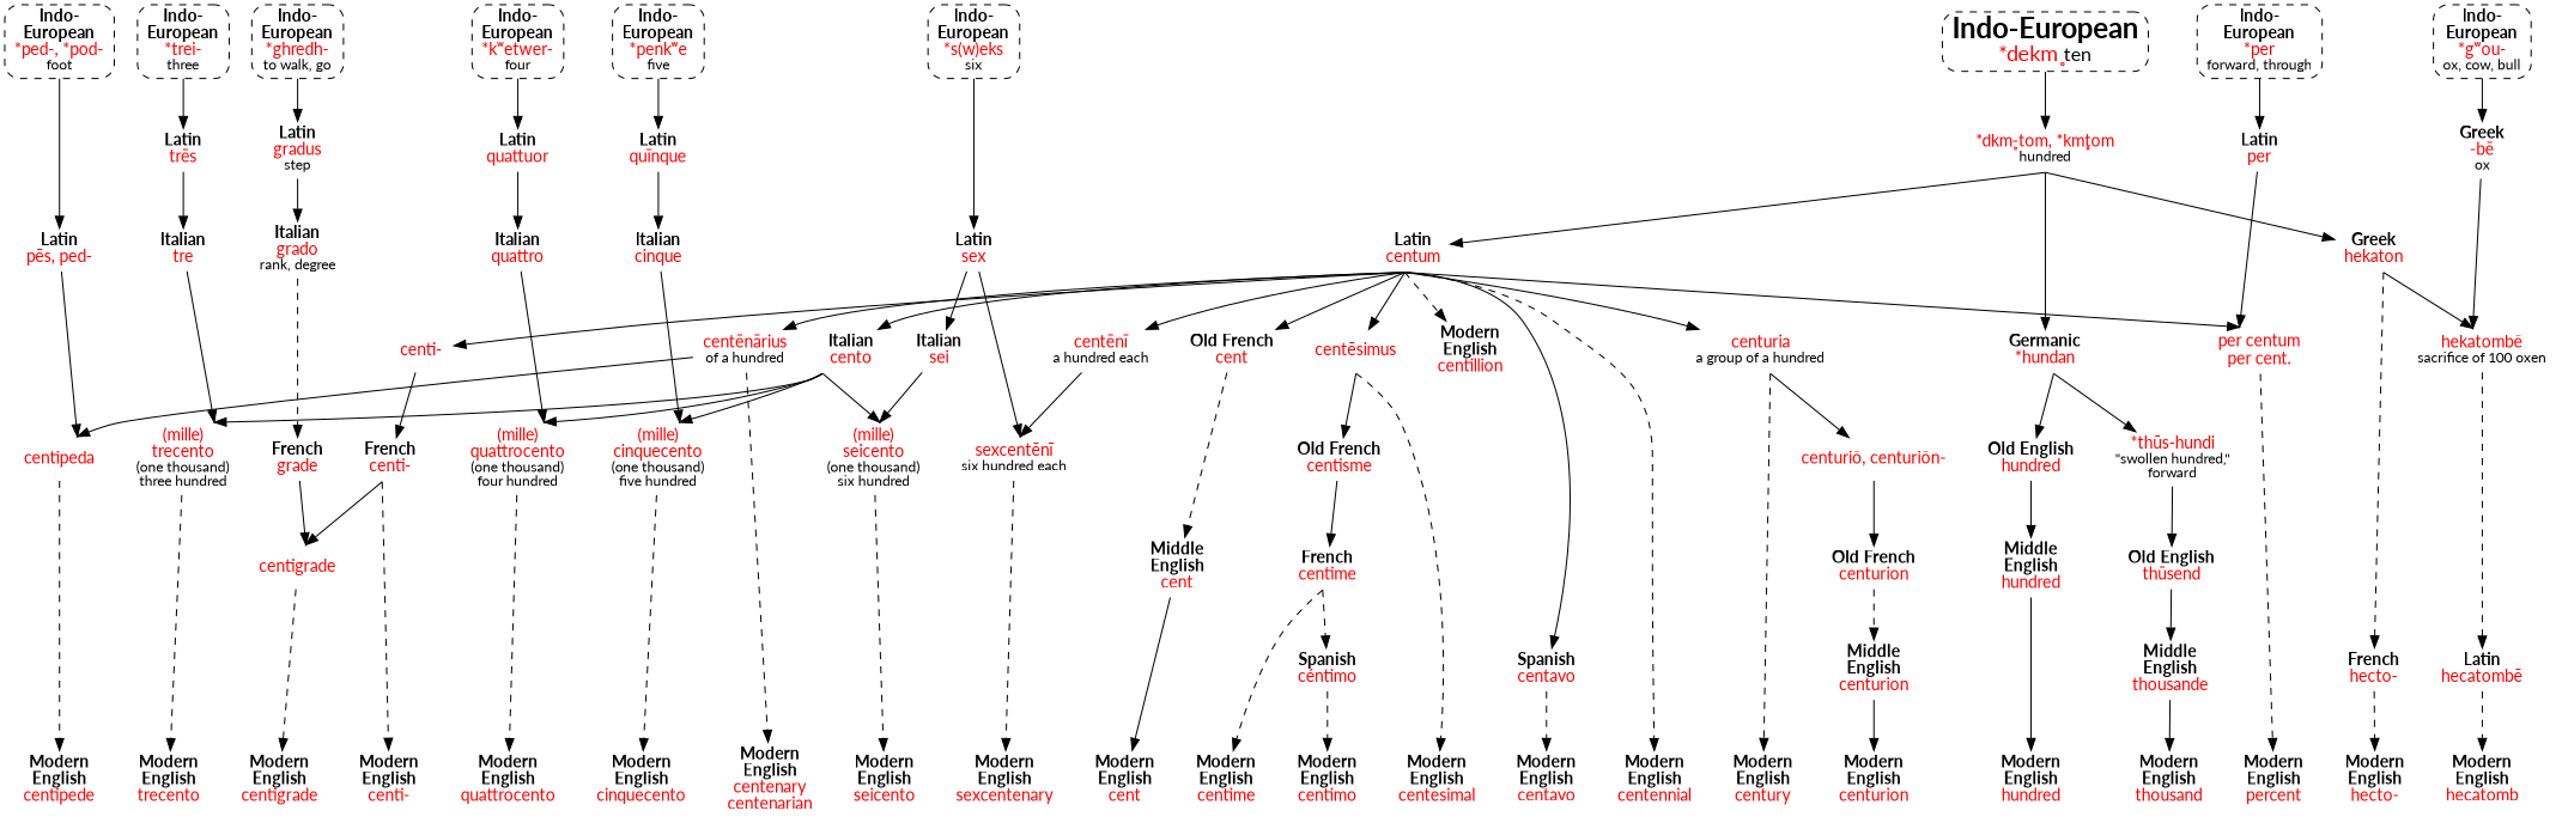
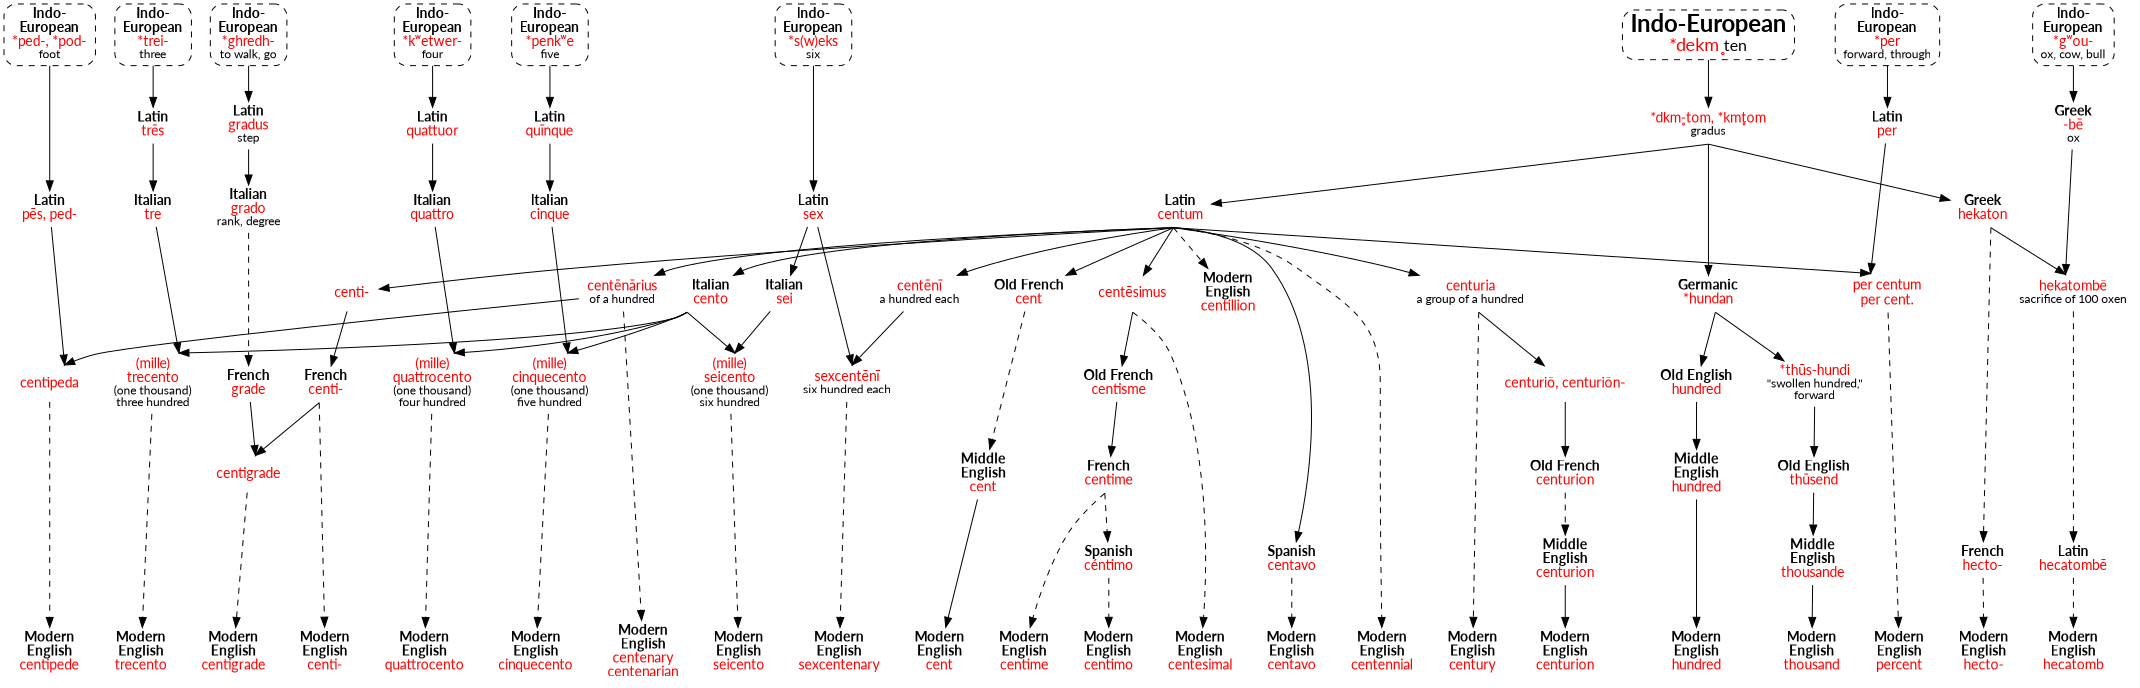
  strict digraph {
    fontname=Lato
    node [fontname=Lato shape=none]
    edge [fontname=Lato]
    n1 [label=<<b>Modern<br/>English</b><br/><font color="red">hundred</font>>]
    n2 [label=<<b>Modern<br/>English</b><br/><font color="red">thousand</font>>]
    n3 [label=<<b>Modern<br/>English</b><br/><font color="red">cent</font>>]
    n4 [label=<<b>Modern<br/>English</b><br/><font color="red">centi-</font>>]
    n5 [label=<<b>Modern<br/>English</b><br/><font color="red">century</font>>]
    n6 [label=<<b>Modern<br/>English</b><br/><font color="red">centurion</font>>]
    n7 [label=<<b>Modern<br/>English</b><br/><font color="red">centenary<br/>centenarian</font>>]
    n8 [label=<<b>Modern<br/>English</b><br/><font color="red">centennial</font>>]
    n9 [label=<<b>Modern<br/>English</b><br/><font color="red">centesimal</font>>]
    n10 [label=<<b>Modern<br/>English</b><br/><font color="red">centavo</font>>]
    n11 [label=<<b>Modern<br/>English</b><br/><font color="red">centime</font>>]
    n12 [label=<<b>Modern<br/>English</b><br/><font color="red">centimo</font>>]
    n13 [label=<<b>Modern<br/>English</b><br/><font color="red">centipede</font>>]
    n14 [label=<<b>Modern<br/>English</b><br/><font color="red">centigrade</font>>]
    n15 [label=<<b>Modern<br/>English</b><br/><font color="red">percent</font>>]
    n16 [label=<<b>Modern<br/>English</b><br/><font color="red">trecento</font>>]
    n17 [label=<<b>Modern<br/>English</b><br/><font color="red">quattrocento</font>>]
    n18 [label=<<b>Modern<br/>English</b><br/><font color="red">cinquecento</font>>]
    n19 [label=<<b>Modern<br/>English</b><br/><font color="red">seicento</font>>]
    n20 [label=<<b>Modern<br/>English</b><br/><font color="red">sexcentenary</font>>]
    n21 [label=<<b>Modern<br/>English</b><br/><font color="red">hecto-</font>>]
    n22 [label=<<b>Modern<br/>English</b><br/><font color="red">hecatomb</font>>]
    n23 [label=<<b>Indo-<br/>European</b><br/><font color="red">*ped-, *pod-</font><br/><font point-size="12">foot</font>> shape=box style="dashed,rounded"]
    n24 [label=<<b>Indo-<br/>European</b><br/><font color="red">*ghredh-</font><br/><font point-size="12">to walk, go</font>> shape=box style="dashed,rounded"]
    n25 [label=<<b>Indo-<br/>European</b><br/><font color="red">*per</font><br/><font point-size="12">forward, through</font>> shape=box style="dashed,rounded"]
    n26 [label=<<b>Indo-<br/>European</b><br/><font color="red">*trei-</font><br/><font point-size="12">three</font>> shape=box style="dashed,rounded"]
    n27 [label=<<b>Indo-<br/>European</b><br/><font color="red">*kʷetwer-</font><br/><font point-size="12">four</font>> shape=box style="dashed,rounded"]
    n28 [label=<<b>Indo-<br/>European</b><br/><font color="red">*penkʷe</font><br/><font point-size="12">five</font>> shape=box style="dashed,rounded"]
    n29 [label=<<b>Indo-<br/>European</b><br/><font color="red">*s(w)eks</font><br/><font point-size="12">six</font>> shape=box style="dashed,rounded"]
    n30 [label=<<b>Indo-<br/>European</b><br/><font color="red">*gʷou-</font><br/><font point-size="12">ox, cow, bull</font>> shape=box style="dashed,rounded"]
    n31 [label=<<b>Latin</b><br/><font color="red">pēs, ped-</font>>]
    n32 [label=<<b>Latin</b><br/><font color="red">gradus</font><br/><font point-size="12">step</font>>]
    n33 [label=<<b>Latin</b><br/><font color="red">per</font>>]
    n34 [label=<<b>Latin</b><br/><font color="red">trēs</font>>]
    n35 [label=<<b>Latin</b><br/><font color="red">quattuor</font>>]
    n36 [label=<<b>Latin</b><br/><font color="red">quīnque</font>>]
    n37 [label=<<b>Latin</b><br/><font color="red">sex</font>>]
    n38 [label=<<b>Greek</b><br/><font color="red">-bē</font><br/><font point-size="12">ox</font>>]
    n39 [label=<<font point-size="24"><b>Indo-European</b></font><br/><font point-size="18" color="red">*dekm̥ </font><font point-size="16">ten</font>> shape=box style="dashed,rounded"]
-   n40 [label=<<font color="red">*dkm̥-tom, *km̥tom</font><br/><font point-size="12">hundred</font>>]
+   n40 [label=<<font color="red">*dkm̥-tom, *km̥tom</font><br/><font point-size="12">gradus</font>>]
    n41 [label=<<b>Germanic</b><br/><font color="red">*hundan</font>>]
    n42 [label=<<b>Latin</b><br/><font color="red">centum</font>>]
    n43 [label=<<b>Greek</b><br/><font color="red">hekaton</font>>]
    n44 [label=<<b>Old English</b><br/><font color="red">hundred</font>>]
    n45 [label=<<font color="red">*thūs-hundi</font><br/><font point-size="12">"swollen hundred,"<br/>forward</font>>]
    n46 [label=<<b>Old French</b><br/><font color="red">cent</font>>]
    n47 [label=<<font color="red">centi-</font>>]
    n48 [label=<<font color="red">centuria</font><br/><font point-size="12">a group of a hundred</font>>]
    n49 [label=<<font color="red">centēnārius</font><br/><font point-size="12">of a hundred</font>>]
    n50 [label=<<font color="red">centēsimus</font>>]
    n51 [label=<<b>Modern<br/>English</b><br/><font color="red">centillion</font>>]
    n52 [label=<<b>Spanish</b><br/><font color="red">centavo</font>>]
    n53 [label=<<font color="red">per centum<br/>per cent.</font>>]
    n54 [label=<<b>Italian</b><br/><font color="red">cento</font>>]
    n55 [label=<<font color="red">centēnī</font><br/><font point-size="12">a hundred each</font>>]
    n56 [label=<<b>French</b><br/><font color="red">hecto-</font>>]
    n57 [label=<<font color="red">hekatombē</font><br/><font point-size="12">sacrifice of 100 oxen</font>>]
    n58 [label=<<b>Middle<br/>English</b><br/><font color="red">hundred</font>>]
    n59 [label=<<b>Old English</b><br/><font color="red">thūsend</font>>]
    n60 [label=<<b>Middle<br/>English</b><br/><font color="red">thousande</font>>]
    n61 [label=<<b>Middle<br/>English</b><br/><font color="red">cent</font>>]
    n62 [label=<<b>French</b><br/><font color="red">centi-</font>>]
    n63 [label=<<font color="red">centuriō, centuriōn-</font>>]
    n64 [label=<<font color="red">centipeda</font>>]
    n65 [label=<<b>Old French</b><br/><font color="red">centisme</font>>]
    n66 [label=<<font color="red">(mille)<br/>trecento</font><br/><font point-size="12">(one thousand)<br/>three hundred</font>>]
    n67 [label=<<font color="red">(mille)<br/>quattrocento</font><br/><font point-size="12">(one thousand)<br/>four hundred</font>>]
    n68 [label=<<font color="red">(mille)<br/>cinquecento</font><br/><font point-size="12">(one thousand)<br/>five hundred</font>>]
    n69 [label=<<font color="red">(mille)<br/>seicento</font><br/><font point-size="12">(one thousand)<br/>six hundred</font>>]
    n70 [label=<<font color="red">sexcentēnī</font><br/><font point-size="12">six hundred each</font>>]
    n71 [label=<<font color="red">centigrade</font>>]
    n72 [label=<<b>Old French</b><br/><font color="red">centurion</font>>]
    n73 [label=<<b>Middle<br/>English</b><br/><font color="red">centurion</font>>]
    n74 [label=<<b>French</b><br/><font color="red">centime</font>>]
    n75 [label=<<b>Spanish</b><br/><font color="red">céntimo</font>>]
    n76 [label=<<b>Italian</b><br/><font color="red">grado</font><br/><font point-size="12">rank, degree</font>>]
    n77 [label=<<b>French</b><br/><font color="red">grade</font>>]
    n78 [label=<<b>Italian</b><br/><font color="red">tre</font>>]
    n79 [label=<<b>Italian</b><br/><font color="red">quattro</font>>]
    n80 [label=<<b>Italian</b><br/><font color="red">cinque</font>>]
    n81 [label=<<b>Italian</b><br/><font color="red">sei</font>>]
    n82 [label=<<b>Latin</b><br/><font color="red">hecatombē</font>>]
    subgraph sub_1 {
      rank=sink
      n1
      n2
      n3
      n4
      n5
      n6
      n7
      n8
      n9
      n10
      n11
      n12
      n13
      n14
      n15
      n16
      n17
      n18
      n19
      n20
      n21
      n22
    }
    subgraph sub_2 {
      rank=min
      n23
      n24
      n25
      n26
      n27
      n28
      n29
      n30
    }
    n23 -> n31
    n24 -> n32
    n25 -> n33
    n26 -> n34
    n27 -> n35
    n28 -> n36
    n29 -> n37
    n30 -> n38
    n31 -> n64 [samehead=1]
    n32 -> n76
    n33 -> n53 [samehead=1]
    n34 -> n78
    n35 -> n79
    n36 -> n80
    n37 -> n70 [samehead=1 sametail=1]
    n37 -> n81
    n38 -> n57 [samehead=1]
    n39 -> n40 [sametail=1]
    n40 -> n41 [sametail=1]
    n40 -> n42 [sametail=1]
    n40 -> n43 [sametail=1]
    n41 -> n44 [sametail=1]
    n41 -> n45 [sametail=1]
    n42 -> n8 [sametail=1 style=dashed]
    n42 -> n46 [sametail=1]
    n42 -> n47 [sametail=1]
    n42 -> n48 [sametail=1]
    n42 -> n49 [sametail=1]
    n42 -> n50 [sametail=1]
    n42 -> n51 [sametail=1 style=dashed]
    n42 -> n52 [sametail=1]
    n42 -> n53 [samehead=1 sametail=1]
    n42 -> n54 [sametail=1]
    n42 -> n55 [sametail=1]
    n43 -> n56 [sametail=1 style=dashed]
    n43 -> n57 [samehead=1 sametail=1]
    n44 -> n58
    n45 -> n59
    n46 -> n61 [style=dashed]
    n47 -> n62 [sametail=1]
    n48 -> n5 [sametail=1 style=dashed]
    n48 -> n63 [sametail=1]
    n49 -> n7 [style=dashed]
    n49 -> n64 [samehead=1 sametail=1]
    n50 -> n9 [sametail=1 style=dashed]
    n50 -> n65 [sametail=1]
    n52 -> n10 [style=dashed]
    n53 -> n15 [style=dashed]
    n54 -> n66 [samehead=1 sametail=1]
    n54 -> n67 [samehead=1 sametail=1]
    n54 -> n68 [samehead=1 sametail=1]
    n54 -> n69 [samehead=1 sametail=1]
    n55 -> n70 [samehead=1]
    n56 -> n21 [style=dashed]
    n57 -> n82 [style=dashed]
    n58 -> n1
    n59 -> n60
    n60 -> n2
    n61 -> n3
    n62 -> n4 [sametail=1 style=dashed]
    n62 -> n71 [samehead=1 sametail=1]
    n63 -> n72
    n64 -> n13 [style=dashed]
    n65 -> n74
    n66 -> n16 [style=dashed]
    n67 -> n17 [style=dashed]
    n68 -> n18 [style=dashed]
    n69 -> n19 [style=dashed]
    n70 -> n20 [style=dashed]
    n71 -> n14 [style=dashed]
    n72 -> n73 [style=dashed]
    n73 -> n6
    n74 -> n11 [sametail=1 style=dashed]
    n74 -> n75 [sametail=1 style=dashed]
    n75 -> n12 [style=dashed]
    n76 -> n77 [style=dashed]
    n77 -> n71 [samehead=1]
    n78 -> n66 [samehead=1]
    n79 -> n67 [samehead=1]
    n80 -> n68 [samehead=1]
    n81 -> n69 [samehead=1]
    n82 -> n22 [style=dashed]
  }
